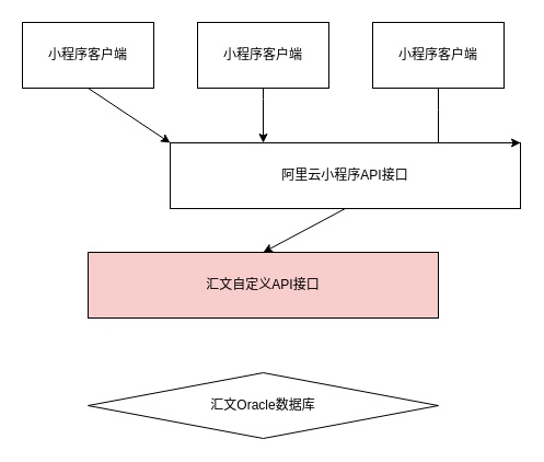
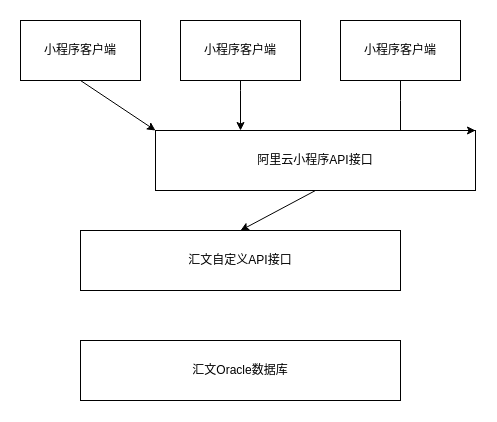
  <mxCell id="0" />
  <mxCell id="1" parent="0" />
  <mxCell id="2" value="" style="edgeStyle=orthogonalEdgeStyle;rounded=0;orthogonalLoop=1;jettySize=auto;html=1;exitX=0.5;exitY=1;exitDx=0;exitDy=0;" edge="1" parent="1" source="4" target="6"><mxGeometry relative="1" as="geometry"><Array as="points"><mxPoint x="240" y="90" /><mxPoint x="240" y="90" /></Array></mxGeometry></mxCell>
  <mxCell id="3" value="小程序客户端" style="rounded=0;whiteSpace=wrap;html=1;" vertex="1" parent="1"><mxGeometry x="20" y="20" width="120" height="60" as="geometry" /></mxCell>
  <mxCell id="4" value="小程序客户端" style="rounded=0;whiteSpace=wrap;html=1;" vertex="1" parent="1"><mxGeometry x="180" y="20" width="120" height="60" as="geometry" /></mxCell>
  <mxCell id="5" value="小程序客户端" style="rounded=0;whiteSpace=wrap;html=1;" vertex="1" parent="1"><mxGeometry x="340" y="20" width="120" height="60" as="geometry" /></mxCell>
  <mxCell id="6" value="阿里云小程序API接口" style="rounded=0;whiteSpace=wrap;html=1;" vertex="1" parent="1"><mxGeometry x="155" y="130" width="320" height="60" as="geometry" /></mxCell>
  <mxCell id="7" value="" style="endArrow=classic;html=1;exitX=0.5;exitY=1;exitDx=0;exitDy=0;entryX=0;entryY=0;entryDx=0;entryDy=0;" edge="1" parent="1" source="3" target="6"><mxGeometry width="50" height="50" relative="1" as="geometry"><mxPoint x="-50" y="190" as="sourcePoint" /><mxPoint x="0" y="140" as="targetPoint" /></mxGeometry></mxCell>
  <mxCell id="8" value="" style="edgeStyle=orthogonalEdgeStyle;rounded=0;orthogonalLoop=1;jettySize=auto;html=1;exitX=0.5;exitY=1;exitDx=0;exitDy=0;entryX=1;entryY=0;entryDx=0;entryDy=0;" edge="1" parent="1" source="5" target="6"><mxGeometry relative="1" as="geometry"><mxPoint x="250" y="90" as="sourcePoint" /><mxPoint x="250" y="130" as="targetPoint" /><Array as="points"><mxPoint x="400" y="100" /><mxPoint x="400" y="100" /></Array></mxGeometry></mxCell>
- <mxCell id="9" value="汇文自定义API接口" style="rounded=0;whiteSpace=wrap;html=1;fillColor=#f8cecc;" vertex="1" parent="1"><mxGeometry x="80" y="230" width="320" height="60" as="geometry" /></mxCell>
+ <mxCell id="9" value="汇文自定义API接口" style="rounded=0;whiteSpace=wrap;html=1;" vertex="1" parent="1"><mxGeometry x="80" y="230" width="320" height="60" as="geometry" /></mxCell>
  <mxCell id="10" value="" style="endArrow=classic;html=1;exitX=0.5;exitY=1;exitDx=0;exitDy=0;" edge="1" parent="1" source="6"><mxGeometry width="50" height="50" relative="1" as="geometry"><mxPoint x="190" y="350" as="sourcePoint" /><mxPoint x="240" y="230" as="targetPoint" /></mxGeometry></mxCell>
- <mxCell id="11" value="汇文Oracle数据库" style="rhombus;whiteSpace=wrap;html=1;" vertex="1" parent="1"><mxGeometry x="80" y="340" width="320" height="60" as="geometry" /></mxCell>
+ <mxCell id="11" value="汇文Oracle数据库" style="rounded=0;whiteSpace=wrap;html=1;" vertex="1" parent="1"><mxGeometry x="80" y="340" width="320" height="60" as="geometry" /></mxCell>
